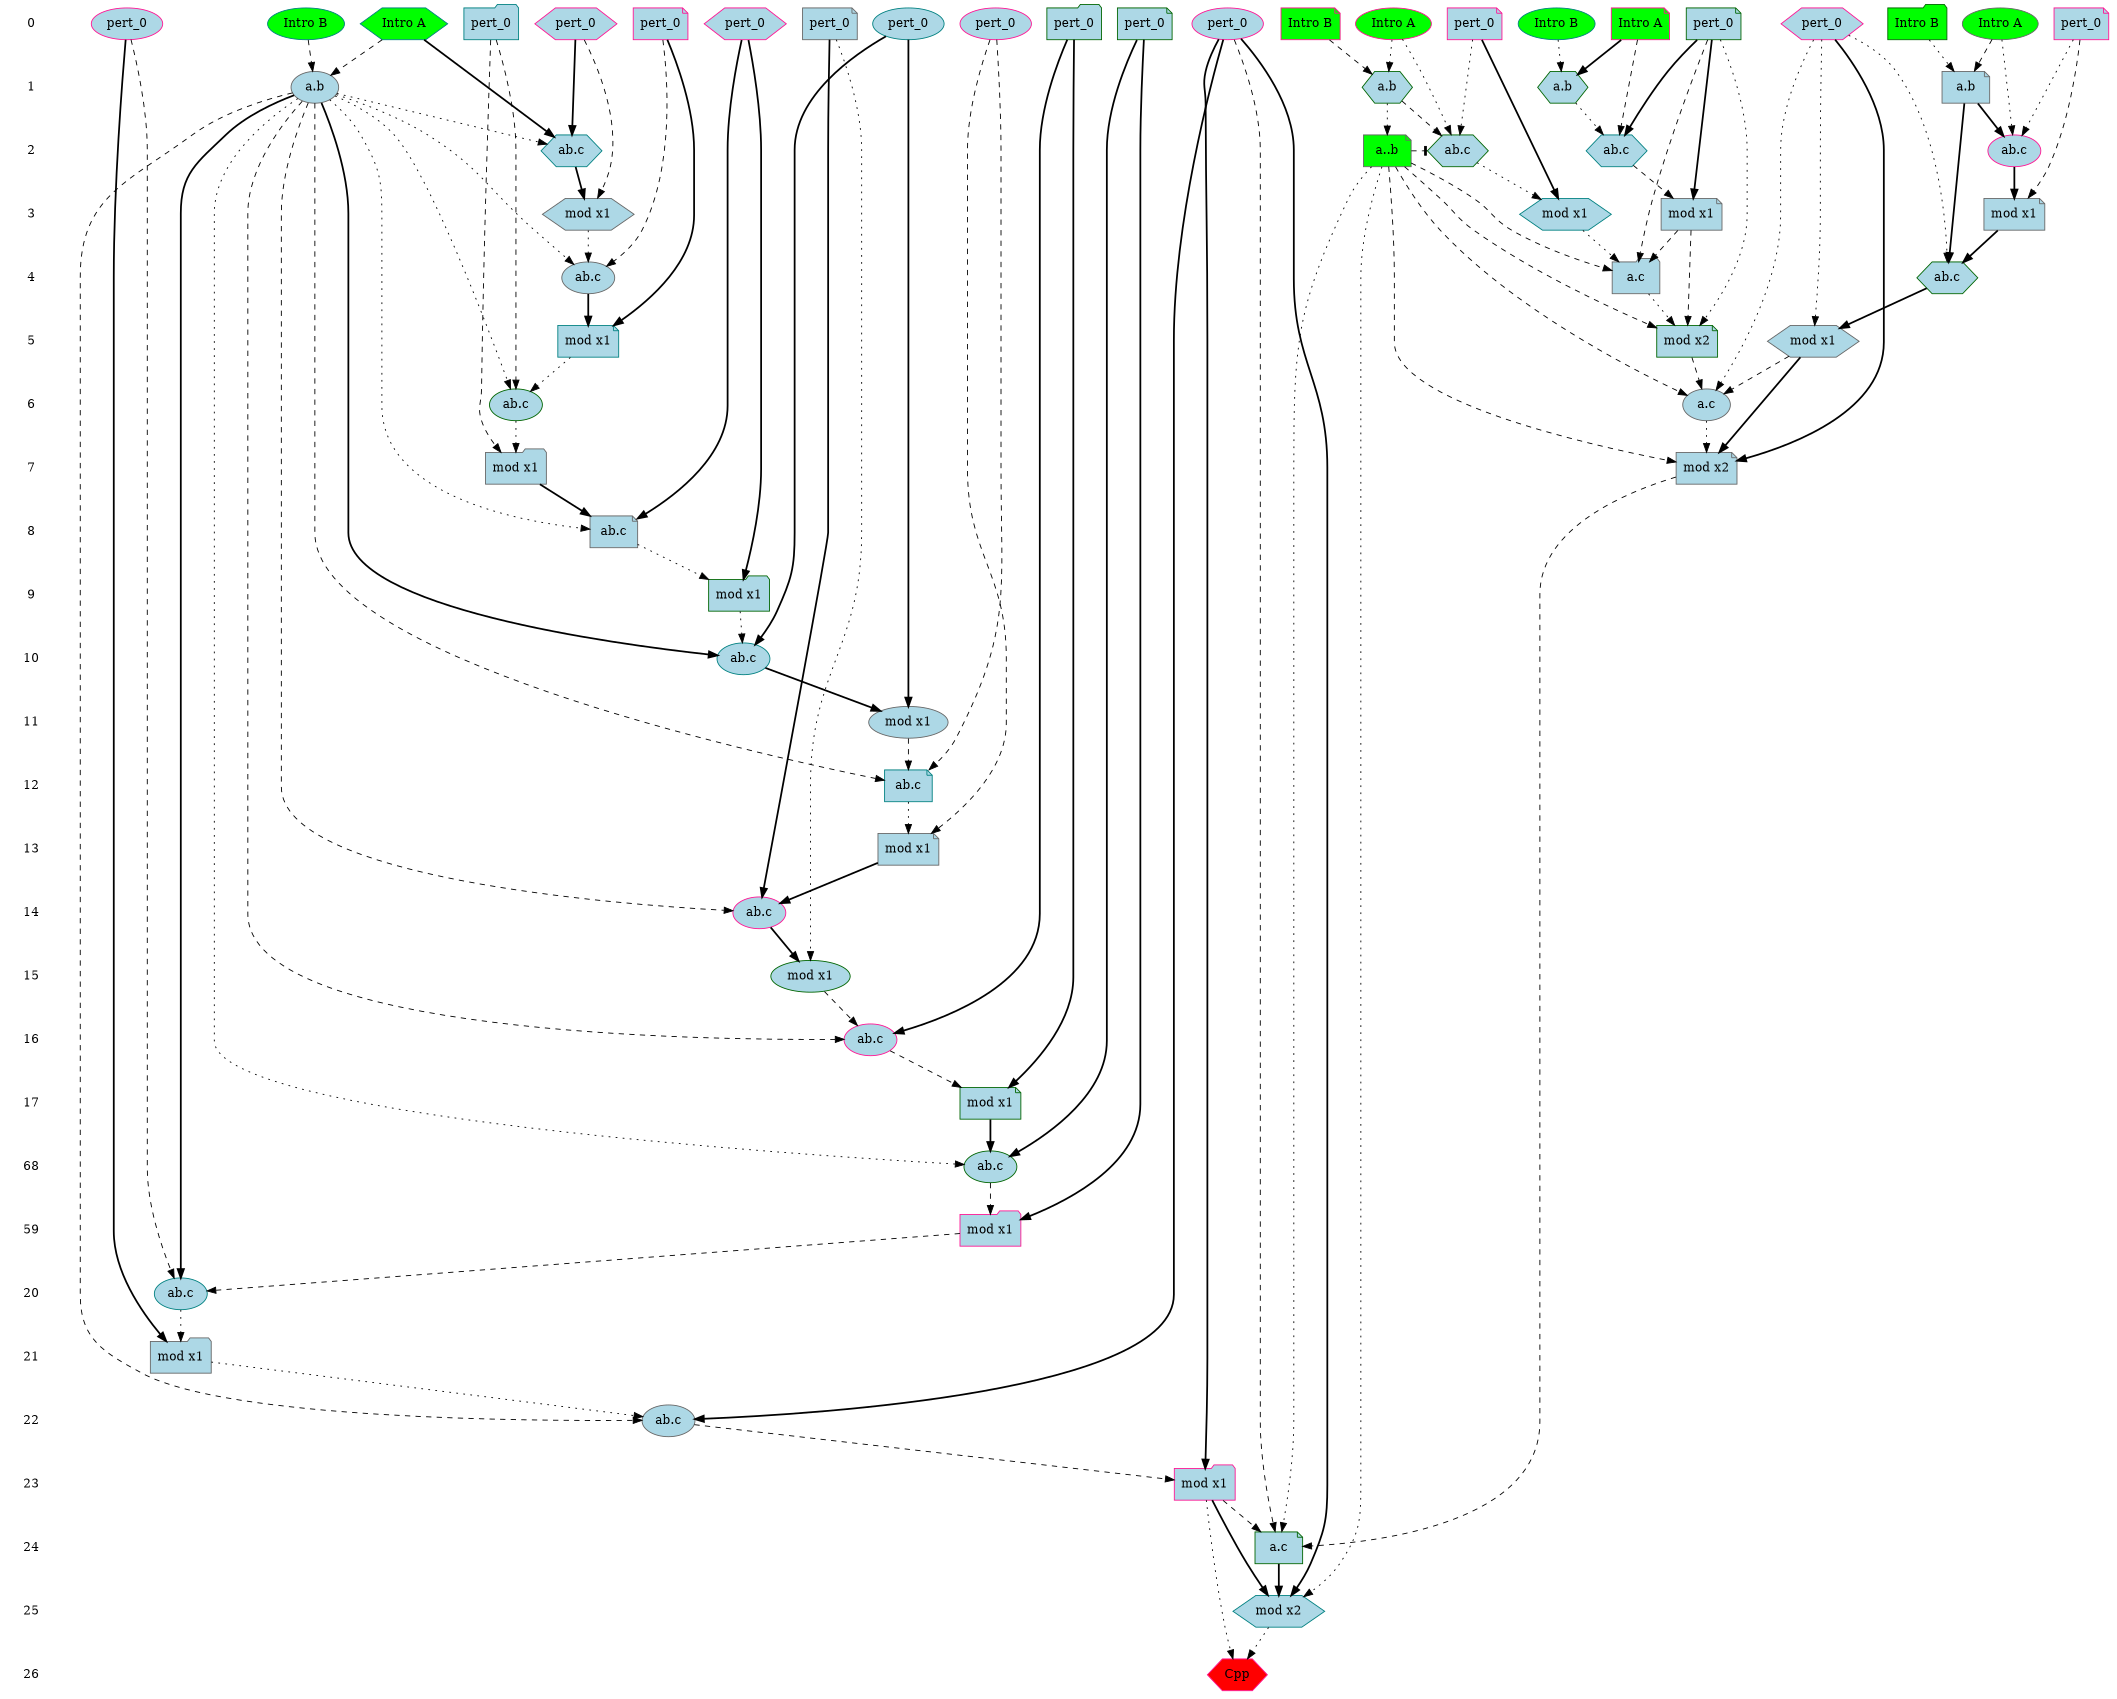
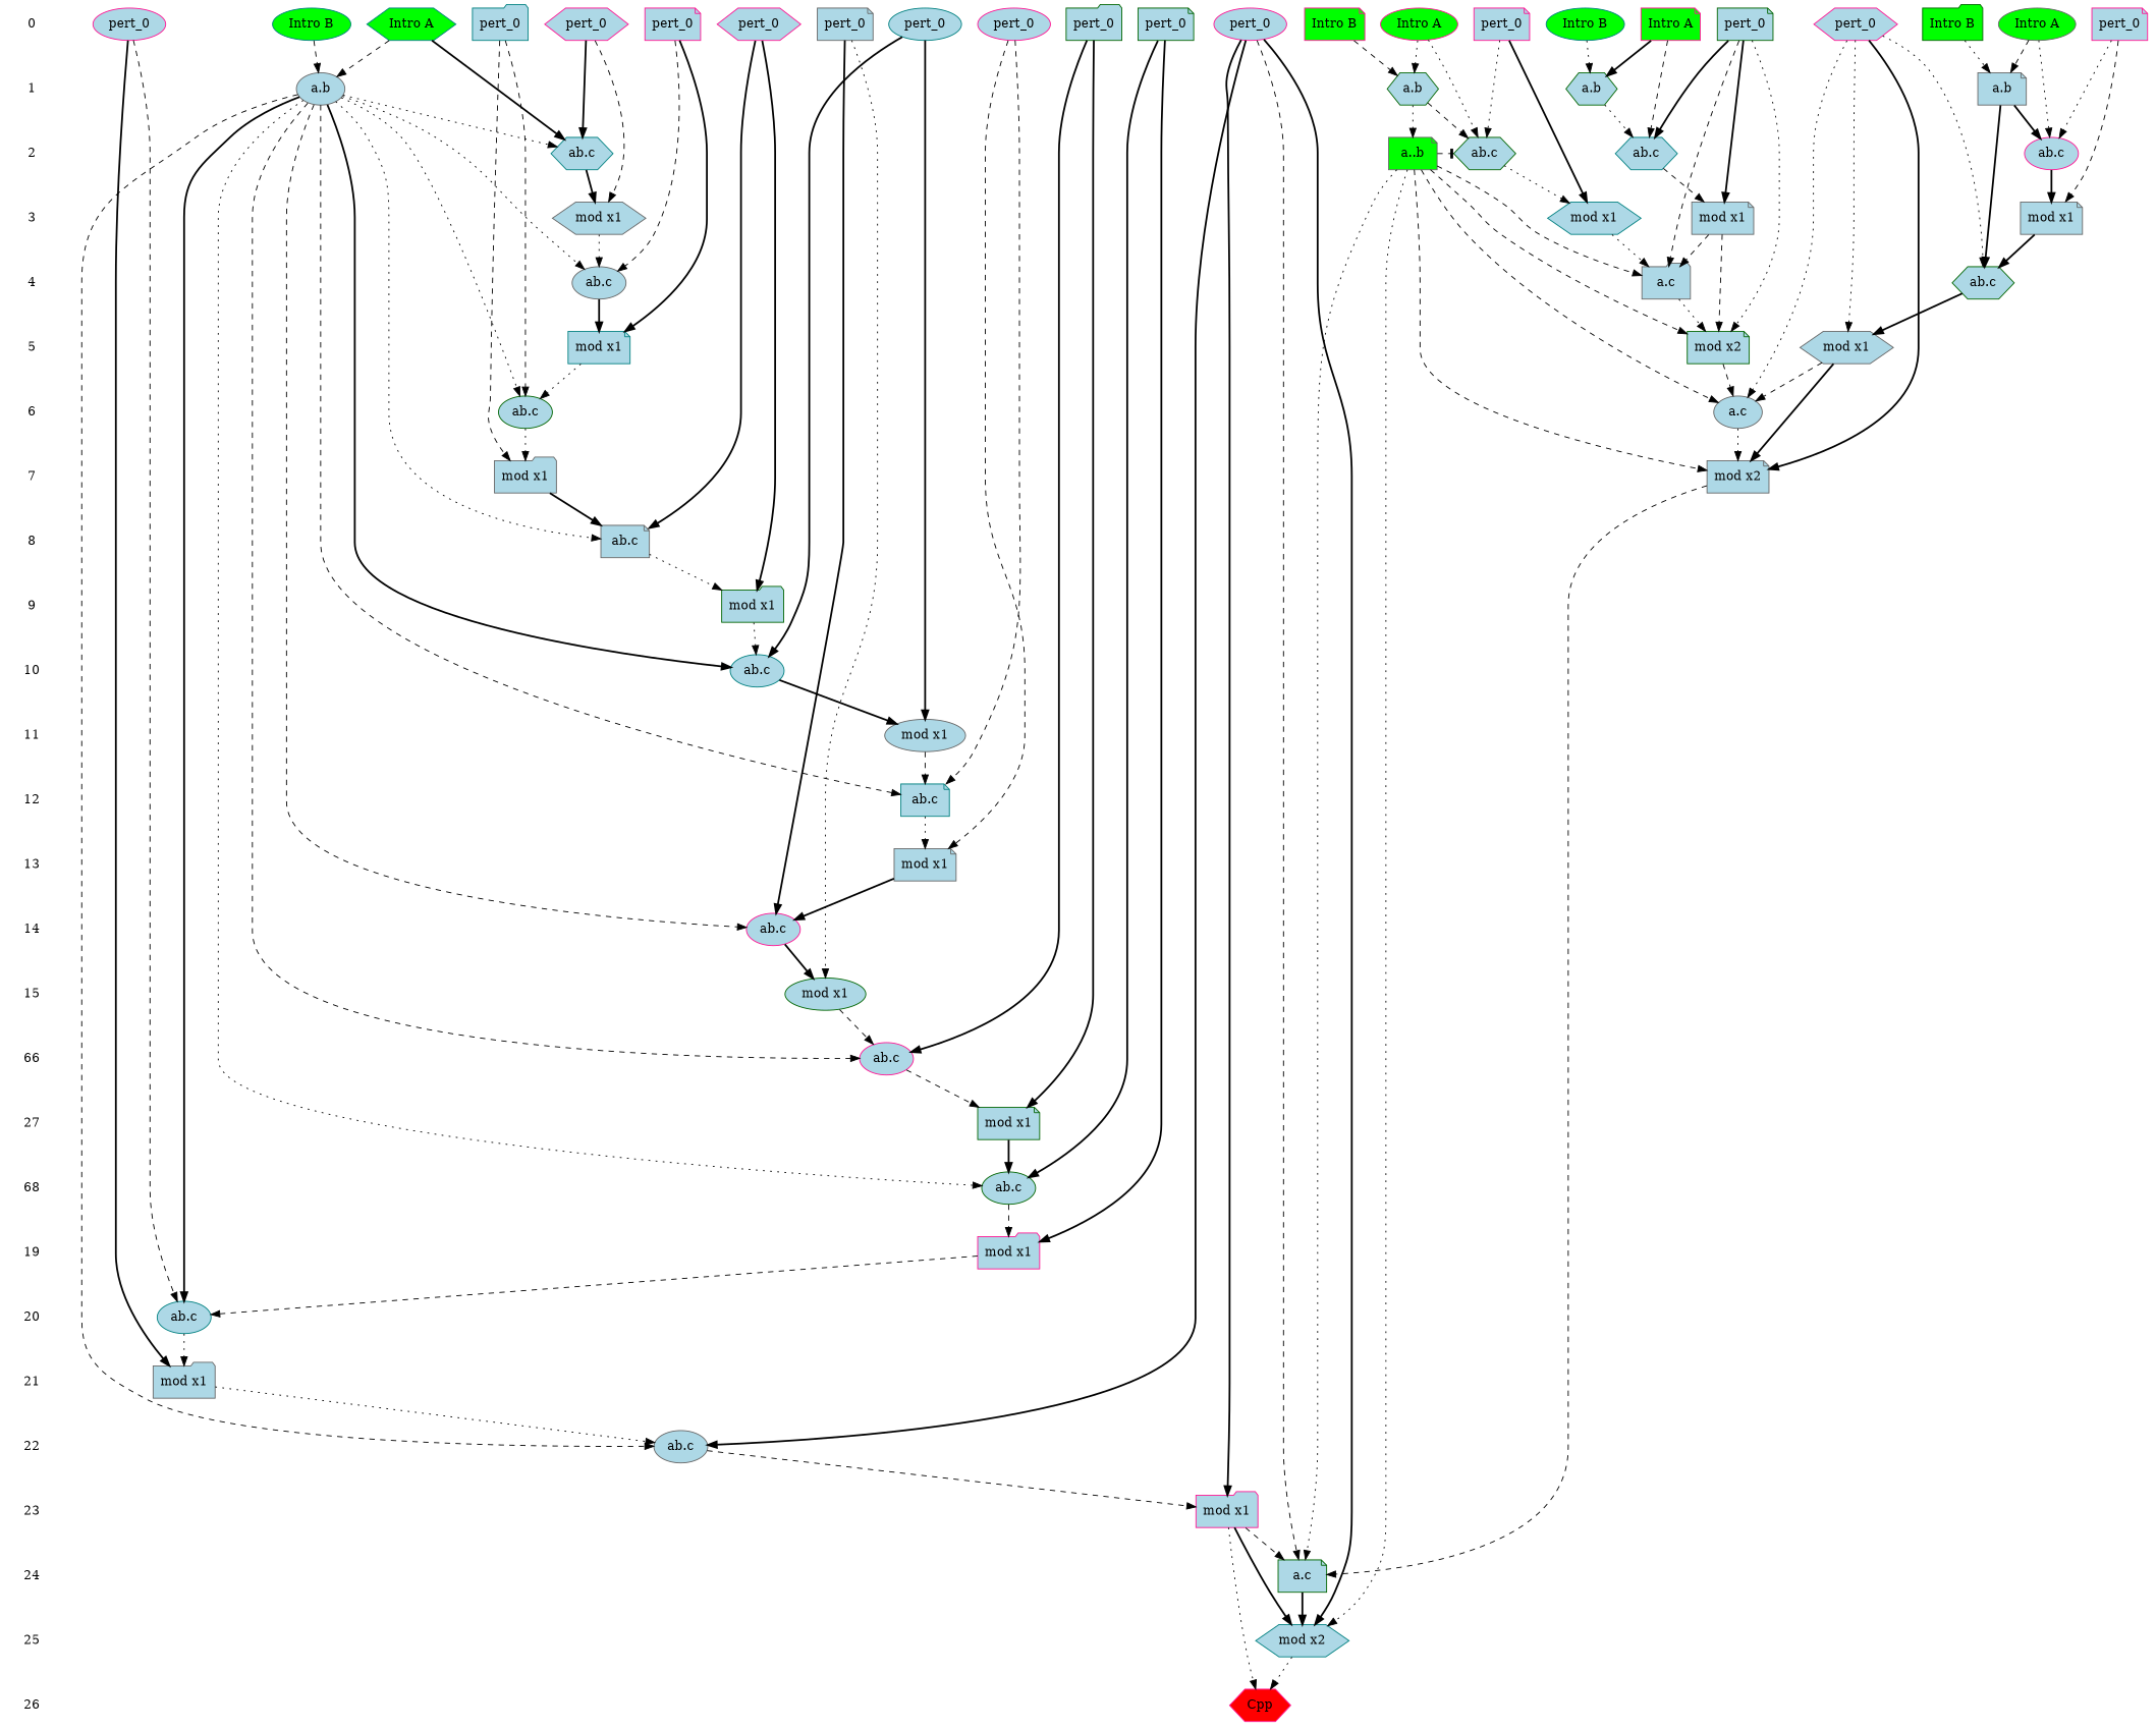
  digraph {
    ranksep=.5
    node [color=deeppink shape=plaintext fillcolor=lightblue style=filled]
    edge [style=dashed]
    0 [fillcolor="" style=""]
    n2 [color=gray40 fillcolor=green label="Intro A" shape=ellipse]
    n3 [fillcolor=green label="Intro B" shape=note]
    n4 [color=darkgreen fillcolor=green label="Intro B" shape=folder]
    n5 [fillcolor=green label="Intro A" shape=note]
    n6 [color=teal fillcolor=green label="Intro B" shape=ellipse]
    n7 [color=teal fillcolor=green label="Intro A" shape=hexagon]
    n8 [color=teal fillcolor=green label="Intro B" shape=ellipse]
    n9 [fillcolor=green label="Intro A" shape=ellipse]
    n10 [label=pert_0 shape=hexagon]
    n11 [color=teal label=pert_0 shape=folder]
    n12 [label=pert_0 shape=hexagon]
    n13 [label=pert_0 shape=note]
    n14 [label=pert_0 shape=note]
    n15 [label=pert_0 shape=ellipse]
    n16 [color=teal label=pert_0 shape=ellipse]
    n17 [label=pert_0 shape=ellipse]
    n18 [label=pert_0 shape=note]
    n19 [color=darkgreen label=pert_0 shape=note]
    n20 [color=darkgreen label=pert_0 shape=note]
    n21 [color=gray40 label=pert_0 shape=note]
    n22 [label=pert_0 shape=hexagon]
    n23 [label=pert_0 shape=ellipse]
    n24 [color=darkgreen label=pert_0 shape=folder]
    1 [color=darkgreen fillcolor="" style=""]
    n26 [color=darkgreen label="a.b" shape=hexagon]
    n27 [color=gray40 label="a.b" shape=note]
    n28 [color=darkgreen label="a.b" shape=hexagon]
    n29 [color=gray40 label="a.b" shape=ellipse]
    2 [color=teal fillcolor="" style=""]
    n31 [label="ab.c" shape=ellipse]
    n32 [color=teal label="ab.c" shape=hexagon]
    n33 [color=teal label="ab.c" shape=hexagon]
    n34 [color=darkgreen label="ab.c" shape=hexagon]
    n35 [color=gray40 fillcolor=green label="a..b" shape=note]
    3 [color=darkgreen fillcolor="" style=""]
    n37 [color=gray40 label="mod x1" shape=note]
    n38 [color=gray40 label="mod x1" shape=note]
    n39 [color=gray40 label="mod x1" shape=hexagon]
    n40 [color=teal label="mod x1" shape=hexagon]
    4 [fillcolor="" style=""]
    n42 [color=gray40 label="ab.c" shape=ellipse]
    n43 [color=darkgreen label="ab.c" shape=hexagon]
    n44 [color=gray40 label="a.c" shape=folder]
    5 [color=darkgreen fillcolor="" style=""]
    n46 [color=teal label="mod x1" shape=note]
    n47 [color=gray40 label="mod x1" shape=hexagon]
    n48 [color=darkgreen label="mod x2" shape=note]
    6 [fillcolor="" style=""]
    n50 [color=darkgreen label="ab.c" shape=ellipse]
    n51 [color=gray40 label="a.c" shape=ellipse]
    7 [color=darkgreen fillcolor="" style=""]
    n53 [color=gray40 label="mod x1" shape=folder]
    n54 [color=gray40 label="mod x2" shape=note]
    8 [fillcolor="" style=""]
    n56 [color=gray40 label="ab.c" shape=note]
    9 [fillcolor="" style=""]
    n58 [color=darkgreen label="mod x1" shape=folder]
    10 [color=gray40 fillcolor="" style=""]
    n60 [color=teal label="ab.c" shape=ellipse]
    11 [fillcolor="" style=""]
    n62 [color=gray40 label="mod x1" shape=ellipse]
    12 [color=teal fillcolor="" style=""]
    n64 [color=teal label="ab.c" shape=note]
    13 [color=teal fillcolor="" style=""]
    n66 [color=gray40 label="mod x1" shape=note]
    14 [color=gray40 fillcolor="" style=""]
    n68 [label="ab.c" shape=ellipse]
    15 [color=gray40 fillcolor="" style=""]
    n70 [color=darkgreen label="mod x1" shape=ellipse]
-   16 [color=gray40 fillcolor="" style=""]
+   16 [color=gray40 label=66 fillcolor="" style=""]
    n72 [label="ab.c" shape=ellipse]
-   17 [color=darkgreen fillcolor="" style=""]
+   17 [color=darkgreen label=27 fillcolor="" style=""]
    n74 [color=darkgreen label="mod x1" shape=note]
    n75 [color=darkgreen label=68 fillcolor="" style=""]
    n76 [color=darkgreen label="ab.c" shape=ellipse]
-   19 [label=59 fillcolor="" style=""]
+   19 [fillcolor="" style=""]
    n78 [label="mod x1" shape=folder]
    20 [color=teal fillcolor="" style=""]
    n80 [color=teal label="ab.c" shape=ellipse]
    21 [fillcolor="" style=""]
    n82 [color=gray40 label="mod x1" shape=folder]
    22 [color=darkgreen fillcolor="" style=""]
    n84 [color=gray40 label="ab.c" shape=ellipse]
    23 [color=darkgreen fillcolor="" style=""]
    n86 [label="mod x1" shape=folder]
    24 [fillcolor="" style=""]
    n88 [color=darkgreen label="a.c" shape=note]
    25 [color=teal fillcolor="" style=""]
    n90 [color=teal label="mod x2" shape=hexagon]
    26 [color=darkgreen fillcolor="" style=""]
    n92 [fillcolor=red label=Cpp shape=hexagon]
    subgraph sub_1 {
      rank=same
      0
      n2
      n3
      n4
      n5
      n6
      n7
      n8
      n9
      n10
      n11
      n12
      n13
      n14
      n15
      n16
      n17
      n18
      n19
      n20
      n21
      n22
      n23
      n24
    }
    subgraph sub_2 {
      rank=same
      1
      n26
      n27
      n28
      n29
    }
    subgraph sub_3 {
      rank=same
      2
      n31
      n32
      n33
      n34
      n35
    }
    subgraph sub_4 {
      rank=same
      3
      n37
      n38
      n39
      n40
    }
    subgraph sub_5 {
      rank=same
      4
      n42
      n43
      n44
    }
    subgraph sub_6 {
      rank=same
      5
      n46
      n47
      n48
    }
    subgraph sub_7 {
      rank=same
      6
      n50
      n51
    }
    subgraph sub_8 {
      rank=same
      7
      n53
      n54
    }
    subgraph sub_9 {
      rank=same
      8
      n56
    }
    subgraph sub_10 {
      rank=same
      9
      n58
    }
    subgraph sub_11 {
      rank=same
      10
      n60
    }
    subgraph sub_12 {
      rank=same
      11
      n62
    }
    subgraph sub_13 {
      rank=same
      12
      n64
    }
    subgraph sub_14 {
      rank=same
      13
      n66
    }
    subgraph sub_15 {
      rank=same
      14
      n68
    }
    subgraph sub_16 {
      rank=same
      15
      n70
    }
    subgraph sub_17 {
      rank=same
      16
      n72
    }
    subgraph sub_18 {
      rank=same
      17
      n74
    }
    subgraph sub_19 {
      rank=same
      n75
      n76
    }
    subgraph sub_20 {
      rank=same
      19
      n78
    }
    subgraph sub_21 {
      rank=same
      20
      n80
    }
    subgraph sub_22 {
      rank=same
      21
      n82
    }
    subgraph sub_23 {
      rank=same
      22
      n84
    }
    subgraph sub_24 {
      rank=same
      23
      n86
    }
    subgraph sub_25 {
      rank=same
      24
      n88
    }
    subgraph sub_26 {
      rank=same
      25
      n90
    }
    subgraph sub_27 {
      rank=same
      26
      n92
    }
    0 -> 1 [style=invis]
    n2 -> n27
    n2 -> n31 [style=dotted]
    n3 -> n28
    n4 -> n27 [style=dotted]
    n5 -> n26 [style=bold]
    n5 -> n32
    n6 -> n29
    n7 -> n29
    n7 -> n33 [style=bold]
    n8 -> n26 [style=dotted]
    n9 -> n28 [style=dotted]
    n9 -> n34 [style=dotted]
    n10 -> n56 [style=bold]
    n10 -> n58 [style=bold]
    n11 -> n50
    n11 -> n53
    n12 -> n33 [style=bold]
    n12 -> n39
    n13 -> n31 [style=dotted]
    n13 -> n38
    n14 -> n34 [style=dotted]
    n14 -> n40 [style=bold]
    n15 -> n84 [style=bold]
    n15 -> n86 [style=bold]
    n15 -> n88
    n15 -> n90 [style=bold]
    n16 -> n60 [style=bold]
    n16 -> n62 [style=bold]
    n17 -> n80
    n17 -> n82 [style=bold]
    n18 -> n42
    n18 -> n46 [style=bold]
    n19 -> n32 [style=bold]
    n19 -> n37 [style=bold]
    n19 -> n44
    n19 -> n48 [style=dotted]
    n20 -> n76 [style=bold]
    n20 -> n78 [style=bold]
    n21 -> n68 [style=bold]
    n21 -> n70 [style=dotted]
    n22 -> n43 [style=dotted]
    n22 -> n47 [style=dotted]
    n22 -> n51 [style=dotted]
    n22 -> n54 [style=bold]
    n23 -> n64
    n23 -> n66
    n24 -> n72 [style=bold]
    n24 -> n74 [style=bold]
    1 -> 2 [style=invis]
    n26 -> n32 [style=dotted]
    n27 -> n31 [style=bold]
    n27 -> n43 [style=bold]
    n28 -> n34
    n28 -> n35 [style=dotted]
    n29 -> n33 [style=dotted]
    n29 -> n42 [style=dotted]
    n29 -> n50 [style=dotted]
    n29 -> n56 [style=dotted]
    n29 -> n60 [style=bold]
    n29 -> n64
    n29 -> n68
    n29 -> n72
    n29 -> n76 [style=dotted]
    n29 -> n80 [style=bold]
    n29 -> n84
    2 -> 3 [style=invis]
    n31 -> n38 [style=bold]
    n32 -> n37
    n33 -> n39 [style=bold]
    n34 -> n40 [style=dotted]
    n35 -> n34 [arrowhead=tee]
    n35 -> n44
    n35 -> n48
    n35 -> n51
    n35 -> n54
    n35 -> n88 [style=dotted]
    n35 -> n90 [style=dotted]
    3 -> 4 [style=invis]
    n37 -> n44
    n37 -> n48
    n38 -> n43 [style=bold]
    n39 -> n42 [style=dotted]
    n40 -> n44 [style=dotted]
    4 -> 5 [style=invis]
    n42 -> n46 [style=bold]
    n43 -> n47 [style=bold]
    n44 -> n48 [style=dotted]
    5 -> 6 [style=invis]
    n46 -> n50 [style=dotted]
    n47 -> n51
    n47 -> n54 [style=bold]
    n48 -> n51
    6 -> 7 [style=invis]
    n50 -> n53 [style=dotted]
    n51 -> n54 [style=dotted]
    7 -> 8 [style=invis]
    n53 -> n56 [style=bold]
    n54 -> n88
    8 -> 9 [style=invis]
    n56 -> n58 [style=dotted]
    9 -> 10 [style=invis]
    n58 -> n60 [style=dotted]
    10 -> 11 [style=invis]
    n60 -> n62 [style=bold]
    11 -> 12 [style=invis]
    n62 -> n64
    12 -> 13 [style=invis]
    n64 -> n66 [style=dotted]
    13 -> 14 [style=invis]
    n66 -> n68 [style=bold]
    14 -> 15 [style=invis]
    n68 -> n70 [style=bold]
    15 -> 16 [style=invis]
    n70 -> n72
    16 -> 17 [style=invis]
    n72 -> n74
    17 -> n75 [style=invis]
    n74 -> n76 [style=bold]
    n75 -> 19 [style=invis]
    n76 -> n78
    19 -> 20 [style=invis]
    n78 -> n80
    20 -> 21 [style=invis]
    n80 -> n82 [style=dotted]
    21 -> 22 [style=invis]
    n82 -> n84 [style=dotted]
    22 -> 23 [style=invis]
    n84 -> n86
    23 -> 24 [style=invis]
    n86 -> n88
    n86 -> n90 [style=bold]
    n86 -> n92 [style=dotted]
    24 -> 25 [style=invis]
    n88 -> n90 [style=bold]
    25 -> 26 [style=invis]
    n90 -> n92 [style=dotted]
  }
